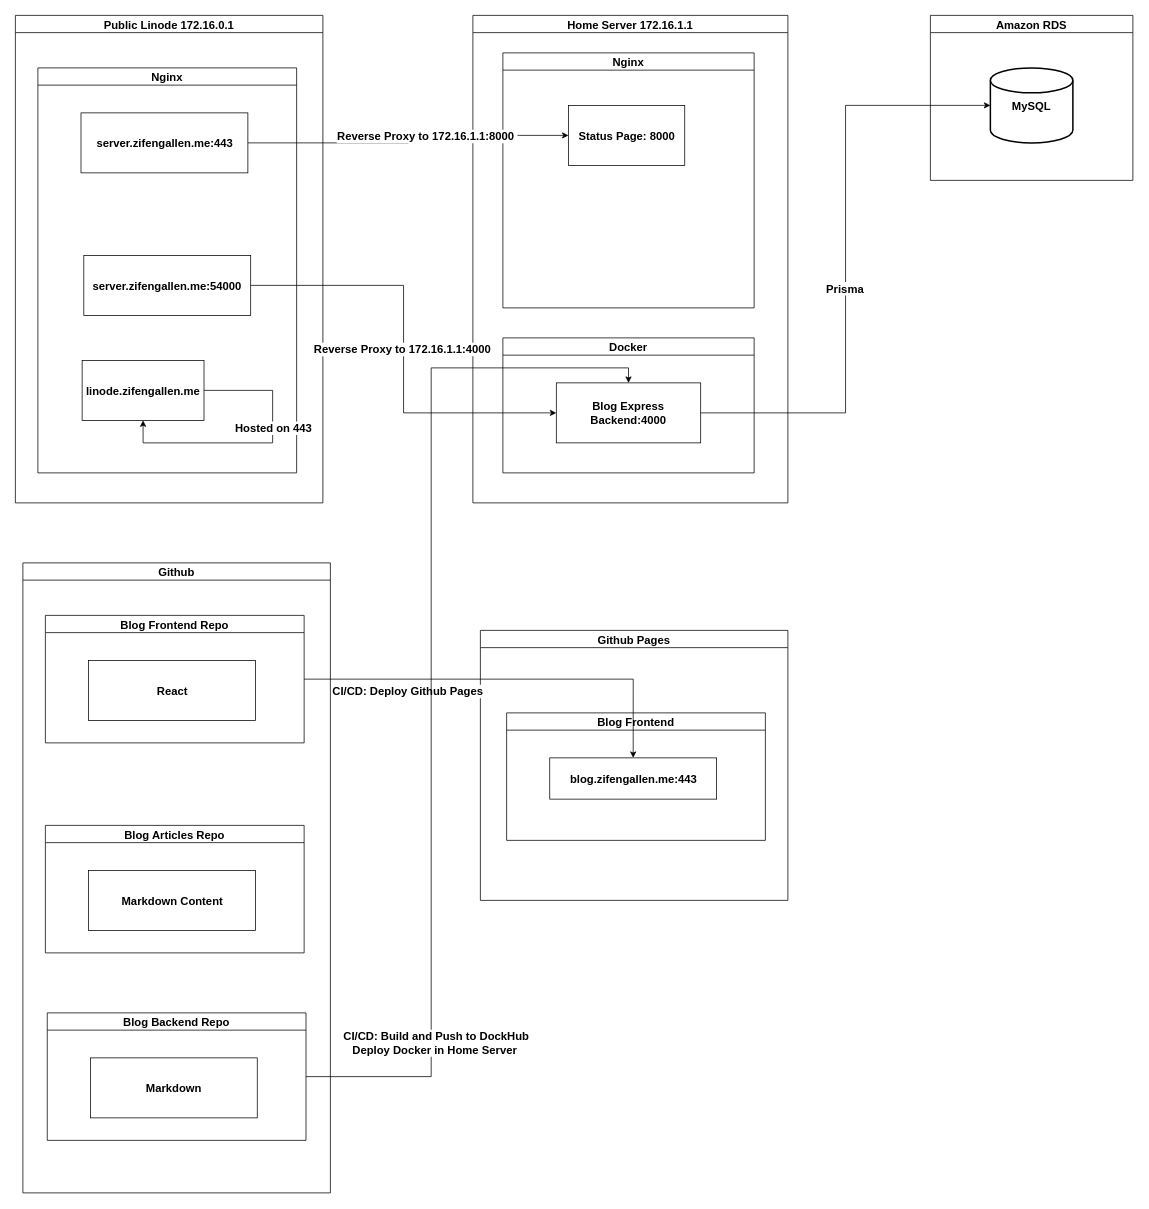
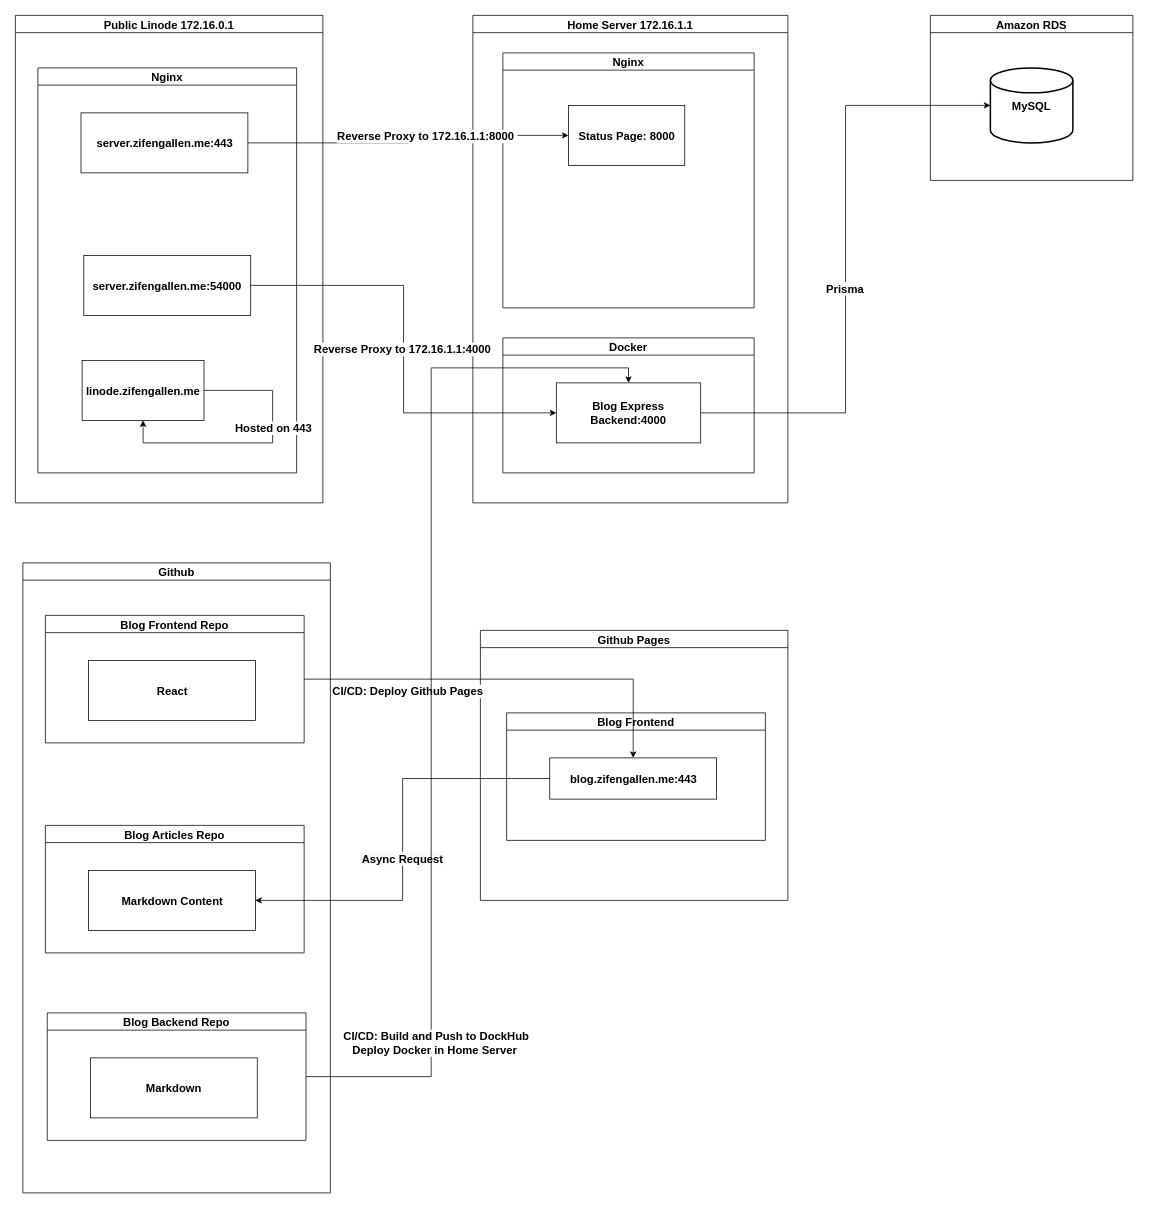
  <mxCell id="0" />
  <mxCell id="1" parent="0" />
  <mxCell id="2" value="Public Linode 172.16.0.1" style="swimlane;fontSize=15;align=center;fontStyle=1" parent="1" vertex="1"><mxGeometry x="20" y="20" width="410" height="650" as="geometry"><mxRectangle x="70" y="150" width="120" height="30" as="alternateBounds" /></mxGeometry></mxCell>
  <mxCell id="3" value="Nginx" style="swimlane;fontSize=15;align=center;" parent="2" vertex="1"><mxGeometry x="30" y="70" width="345" height="540" as="geometry" /></mxCell>
  <mxCell id="4" value="&lt;b style=&quot;font-size: 15px;&quot;&gt;server.zifengallen.me:443&lt;/b&gt;" style="rounded=0;whiteSpace=wrap;html=1;fontSize=15;fontColor=#000000;align=center;" parent="3" vertex="1"><mxGeometry x="57.5" y="60" width="222.5" height="80" as="geometry" /></mxCell>
  <mxCell id="5" value="&lt;b style=&quot;font-size: 15px;&quot;&gt;linode.zifengallen.me&lt;/b&gt;" style="rounded=0;whiteSpace=wrap;html=1;fontSize=15;fontColor=#000000;align=center;" parent="3" vertex="1"><mxGeometry x="59.0" y="390" width="162.5" height="80" as="geometry" /></mxCell>
  <mxCell id="6" value="&lt;b style=&quot;font-size: 15px;&quot;&gt;server.zifengallen.me:54000&lt;br&gt;&lt;/b&gt;" style="rounded=0;whiteSpace=wrap;html=1;fontSize=15;fontColor=#000000;align=center;" parent="3" vertex="1"><mxGeometry x="61.25" y="250" width="222.5" height="80" as="geometry" /></mxCell>
  <mxCell id="7" style="edgeStyle=orthogonalEdgeStyle;rounded=0;orthogonalLoop=1;jettySize=auto;html=1;fontSize=15;fontColor=#000000;exitX=1;exitY=0.5;exitDx=0;exitDy=0;entryX=0.5;entryY=1;entryDx=0;entryDy=0;" parent="3" source="5" target="5" edge="1"><mxGeometry relative="1" as="geometry"><Array as="points"><mxPoint x="313" y="430" /><mxPoint x="313" y="500" /><mxPoint x="140" y="500" /></Array><mxPoint x="140.0" y="350" as="sourcePoint" /><mxPoint x="221.2" y="380" as="targetPoint" /></mxGeometry></mxCell>
  <mxCell id="8" value="&lt;b&gt;Hosted on 443&lt;/b&gt;" style="edgeLabel;html=1;align=center;verticalAlign=middle;resizable=0;points=[];fontSize=15;fontColor=#000000;" parent="7" vertex="1" connectable="0"><mxGeometry x="-0.228" relative="1" as="geometry"><mxPoint as="offset" /></mxGeometry></mxCell>
  <mxCell id="9" value="Home Server 172.16.1.1" style="swimlane;fontSize=15;fontStyle=1" parent="1" vertex="1"><mxGeometry x="630" y="20" width="420" height="650" as="geometry" /></mxCell>
  <mxCell id="10" value="Nginx" style="swimlane;fontSize=15;" parent="9" vertex="1"><mxGeometry x="40" y="50" width="335" height="340" as="geometry" /></mxCell>
  <mxCell id="11" value="&lt;b style=&quot;font-size: 15px;&quot;&gt;Status Page: 8000&lt;/b&gt;" style="rounded=0;whiteSpace=wrap;html=1;fontSize=15;fontColor=#000000;" parent="10" vertex="1"><mxGeometry x="87.5" y="70" width="155" height="80" as="geometry" /></mxCell>
  <mxCell id="12" value="Docker" style="swimlane;fontSize=15;" parent="9" vertex="1"><mxGeometry x="40" y="430" width="335" height="180" as="geometry" /></mxCell>
  <mxCell id="13" value="&lt;b style=&quot;font-size: 15px;&quot;&gt;Blog Express Backend:4000&lt;/b&gt;" style="rounded=0;whiteSpace=wrap;html=1;fontSize=15;fontColor=#000000;" parent="12" vertex="1"><mxGeometry x="71.25" y="60" width="192.5" height="80" as="geometry" /></mxCell>
  <mxCell id="14" style="edgeStyle=orthogonalEdgeStyle;rounded=0;orthogonalLoop=1;jettySize=auto;html=1;exitX=1;exitY=0.5;exitDx=0;exitDy=0;fontSize=15;fontColor=#000000;" parent="1" source="4" target="11" edge="1"><mxGeometry relative="1" as="geometry" /></mxCell>
  <mxCell id="15" value="&lt;b style=&quot;font-size: 15px;&quot;&gt;&lt;font style=&quot;font-size: 15px;&quot;&gt;Reverse Proxy to&amp;nbsp;172.16.1.1:8000&amp;nbsp;&lt;/font&gt;&lt;/b&gt;" style="edgeLabel;html=1;align=center;verticalAlign=middle;resizable=0;points=[];fontSize=15;fontColor=#000000;" parent="14" vertex="1" connectable="0"><mxGeometry x="0.13" relative="1" as="geometry"><mxPoint x="1" as="offset" /></mxGeometry></mxCell>
  <mxCell id="16" value="&lt;b style=&quot;font-size: 15px;&quot;&gt;Reverse Proxy to&amp;nbsp;172.16.1.1:4000&amp;nbsp;&lt;/b&gt;" style="edgeStyle=orthogonalEdgeStyle;rounded=0;orthogonalLoop=1;jettySize=auto;html=1;entryX=0;entryY=0.5;entryDx=0;entryDy=0;" parent="1" source="6" target="13" edge="1"><mxGeometry relative="1" as="geometry"><mxPoint x="688.75" y="310" as="targetPoint" /></mxGeometry></mxCell>
  <mxCell id="17" value="Amazon RDS" style="swimlane;fontSize=15;verticalAlign=middle;align=center;" parent="1" vertex="1"><mxGeometry x="1240" y="20" width="270" height="220" as="geometry" /></mxCell>
  <mxCell id="18" value="&lt;b&gt;MySQL&lt;/b&gt;" style="strokeWidth=2;html=1;shape=mxgraph.flowchart.database;whiteSpace=wrap;fontSize=15;" parent="17" vertex="1"><mxGeometry x="80" y="70" width="110" height="100" as="geometry" /></mxCell>
  <mxCell id="19" style="edgeStyle=orthogonalEdgeStyle;rounded=0;orthogonalLoop=1;jettySize=auto;html=1;entryX=0;entryY=0.5;entryDx=0;entryDy=0;fontSize=15;entryPerimeter=0;" parent="1" source="13" target="18" edge="1"><mxGeometry relative="1" as="geometry"><mxPoint x="1280" y="330" as="targetPoint" /></mxGeometry></mxCell>
  <mxCell id="20" value="&lt;b&gt;Prisma&lt;/b&gt;" style="edgeLabel;html=1;align=center;verticalAlign=middle;resizable=0;points=[];fontSize=15;" parent="19" vertex="1" connectable="0"><mxGeometry x="-0.096" y="1" relative="1" as="geometry"><mxPoint as="offset" /></mxGeometry></mxCell>
  <mxCell id="21" value="Github" style="swimlane;fontSize=15;align=center;fontStyle=1" parent="1" vertex="1"><mxGeometry x="30" y="750" width="410" height="840" as="geometry"><mxRectangle x="70" y="150" width="120" height="30" as="alternateBounds" /></mxGeometry></mxCell>
  <mxCell id="22" value="Blog Frontend Repo" style="swimlane;fontSize=15;align=center;" parent="21" vertex="1"><mxGeometry x="30" y="70" width="345" height="170" as="geometry" /></mxCell>
  <mxCell id="23" value="&lt;b&gt;React&lt;/b&gt;" style="rounded=0;whiteSpace=wrap;html=1;fontSize=15;fontColor=#000000;align=center;" parent="22" vertex="1"><mxGeometry x="57.5" y="60" width="222.5" height="80" as="geometry" /></mxCell>
  <mxCell id="24" value="Blog Articles Repo" style="swimlane;fontSize=15;align=center;" parent="21" vertex="1"><mxGeometry x="30" y="350" width="345" height="170" as="geometry" /></mxCell>
  <mxCell id="25" value="&lt;b&gt;Markdown Content&lt;/b&gt;" style="rounded=0;whiteSpace=wrap;html=1;fontSize=15;fontColor=#000000;align=center;" parent="24" vertex="1"><mxGeometry x="57.5" y="60" width="222.5" height="80" as="geometry" /></mxCell>
  <mxCell id="26" value="Blog Backend Repo" style="swimlane;fontSize=15;align=center;" parent="21" vertex="1"><mxGeometry x="32.5" y="600" width="345" height="170" as="geometry" /></mxCell>
  <mxCell id="27" value="&lt;b&gt;Markdown&lt;/b&gt;" style="rounded=0;whiteSpace=wrap;html=1;fontSize=15;fontColor=#000000;align=center;" parent="26" vertex="1"><mxGeometry x="57.5" y="60" width="222.5" height="80" as="geometry" /></mxCell>
  <mxCell id="28" value="Github Pages" style="swimlane;fontSize=15;align=center;fontStyle=1" parent="1" vertex="1"><mxGeometry x="640" y="840" width="410" height="360" as="geometry"><mxRectangle x="70" y="150" width="120" height="30" as="alternateBounds" /></mxGeometry></mxCell>
  <mxCell id="29" value="Blog Frontend" style="swimlane;fontSize=15;align=center;" parent="28" vertex="1"><mxGeometry x="35" y="110" width="345" height="170" as="geometry" /></mxCell>
  <mxCell id="30" value="&lt;b&gt;blog.zifengallen.me:443&lt;/b&gt;" style="rounded=0;whiteSpace=wrap;html=1;fontSize=15;fontColor=#000000;align=center;" parent="29" vertex="1"><mxGeometry x="57.5" y="60" width="222.5" height="55" as="geometry" /></mxCell>
+ <mxCell id="31" style="edgeStyle=orthogonalEdgeStyle;rounded=0;orthogonalLoop=1;jettySize=auto;html=1;entryX=1;entryY=0.5;entryDx=0;entryDy=0;fontSize=15;" parent="1" source="30" target="25" edge="1"><mxGeometry relative="1" as="geometry"><mxPoint x="828.75" y="1170" as="targetPoint" /></mxGeometry></mxCell>
+ <mxCell id="32" value="&lt;b style=&quot;background-color: rgb(248, 249, 250);&quot;&gt;Async Request&lt;/b&gt;" style="edgeLabel;html=1;align=center;verticalAlign=middle;resizable=0;points=[];fontSize=15;" parent="31" vertex="1" connectable="0"><mxGeometry x="0.089" y="-1" relative="1" as="geometry"><mxPoint as="offset" /></mxGeometry></mxCell>
  <mxCell id="33" style="edgeStyle=orthogonalEdgeStyle;rounded=0;orthogonalLoop=1;jettySize=auto;html=1;entryX=0.5;entryY=0;entryDx=0;entryDy=0;fontSize=15;" parent="1" source="22" target="30" edge="1"><mxGeometry relative="1" as="geometry" /></mxCell>
  <mxCell id="34" value="&lt;b&gt;CI/CD: Deploy Github Pages&lt;/b&gt;" style="edgeLabel;html=1;align=center;verticalAlign=middle;resizable=0;points=[];fontSize=15;" parent="33" vertex="1" connectable="0"><mxGeometry x="-0.346" y="3" relative="1" as="geometry"><mxPoint x="-41" y="18" as="offset" /></mxGeometry></mxCell>
  <mxCell id="35" style="edgeStyle=orthogonalEdgeStyle;rounded=0;orthogonalLoop=1;jettySize=auto;html=1;entryX=0.5;entryY=0;entryDx=0;entryDy=0;fontSize=15;" parent="1" source="26" target="13" edge="1"><mxGeometry relative="1" as="geometry" /></mxCell>
  <mxCell id="36" value="&lt;b&gt;CI/CD: Build and Push to DockHub&lt;br&gt;Deploy Docker in Home Server&amp;nbsp;&lt;/b&gt;" style="edgeLabel;html=1;align=center;verticalAlign=middle;resizable=0;points=[];fontSize=15;" parent="35" vertex="1" connectable="0"><mxGeometry x="-0.744" y="5" relative="1" as="geometry"><mxPoint x="11" y="-33" as="offset" /></mxGeometry></mxCell>
